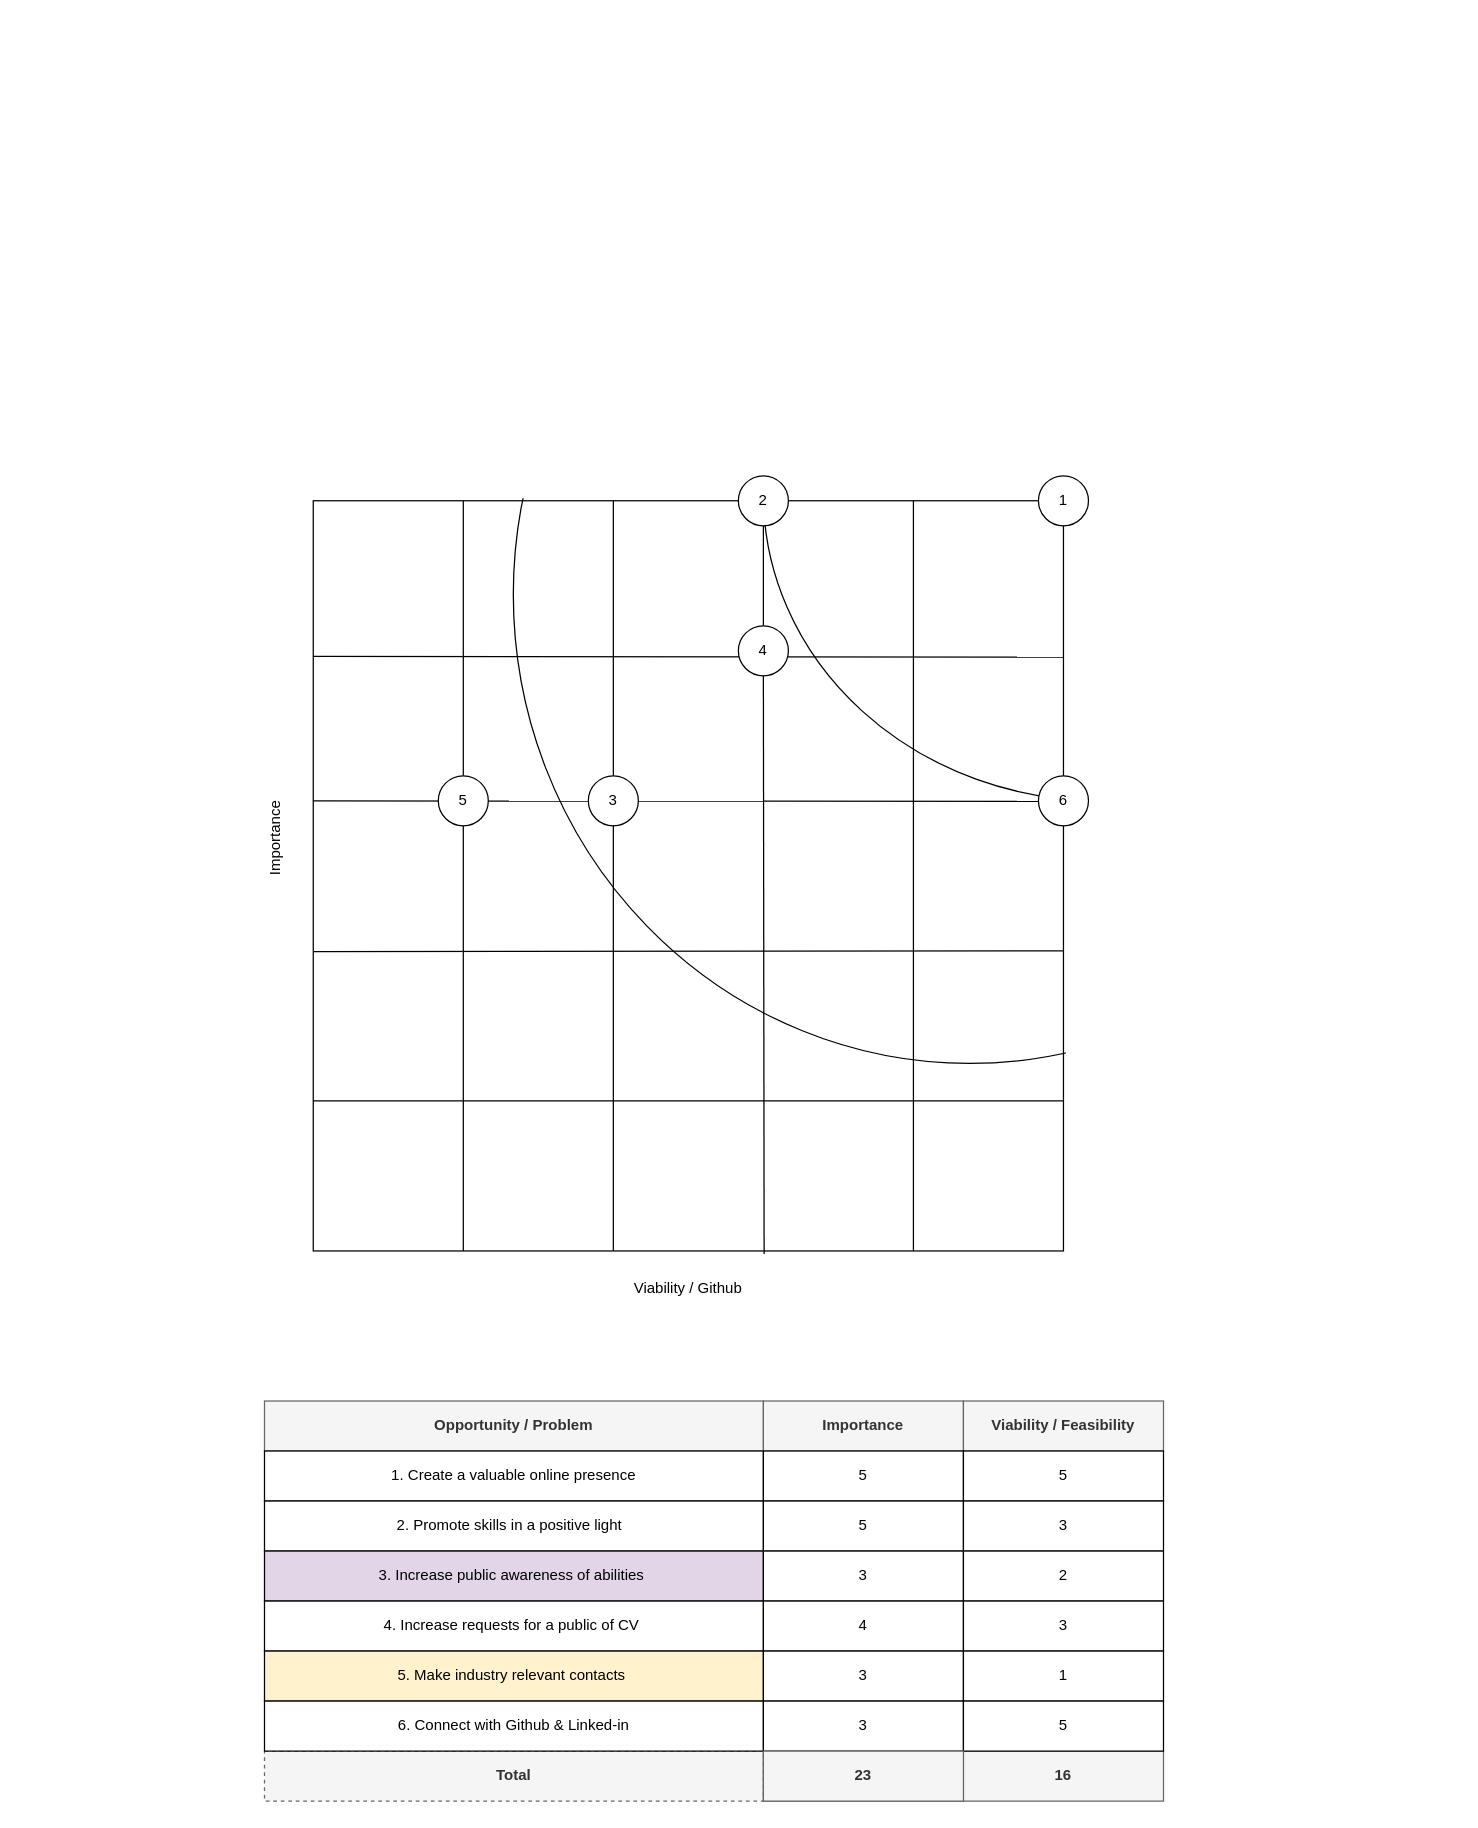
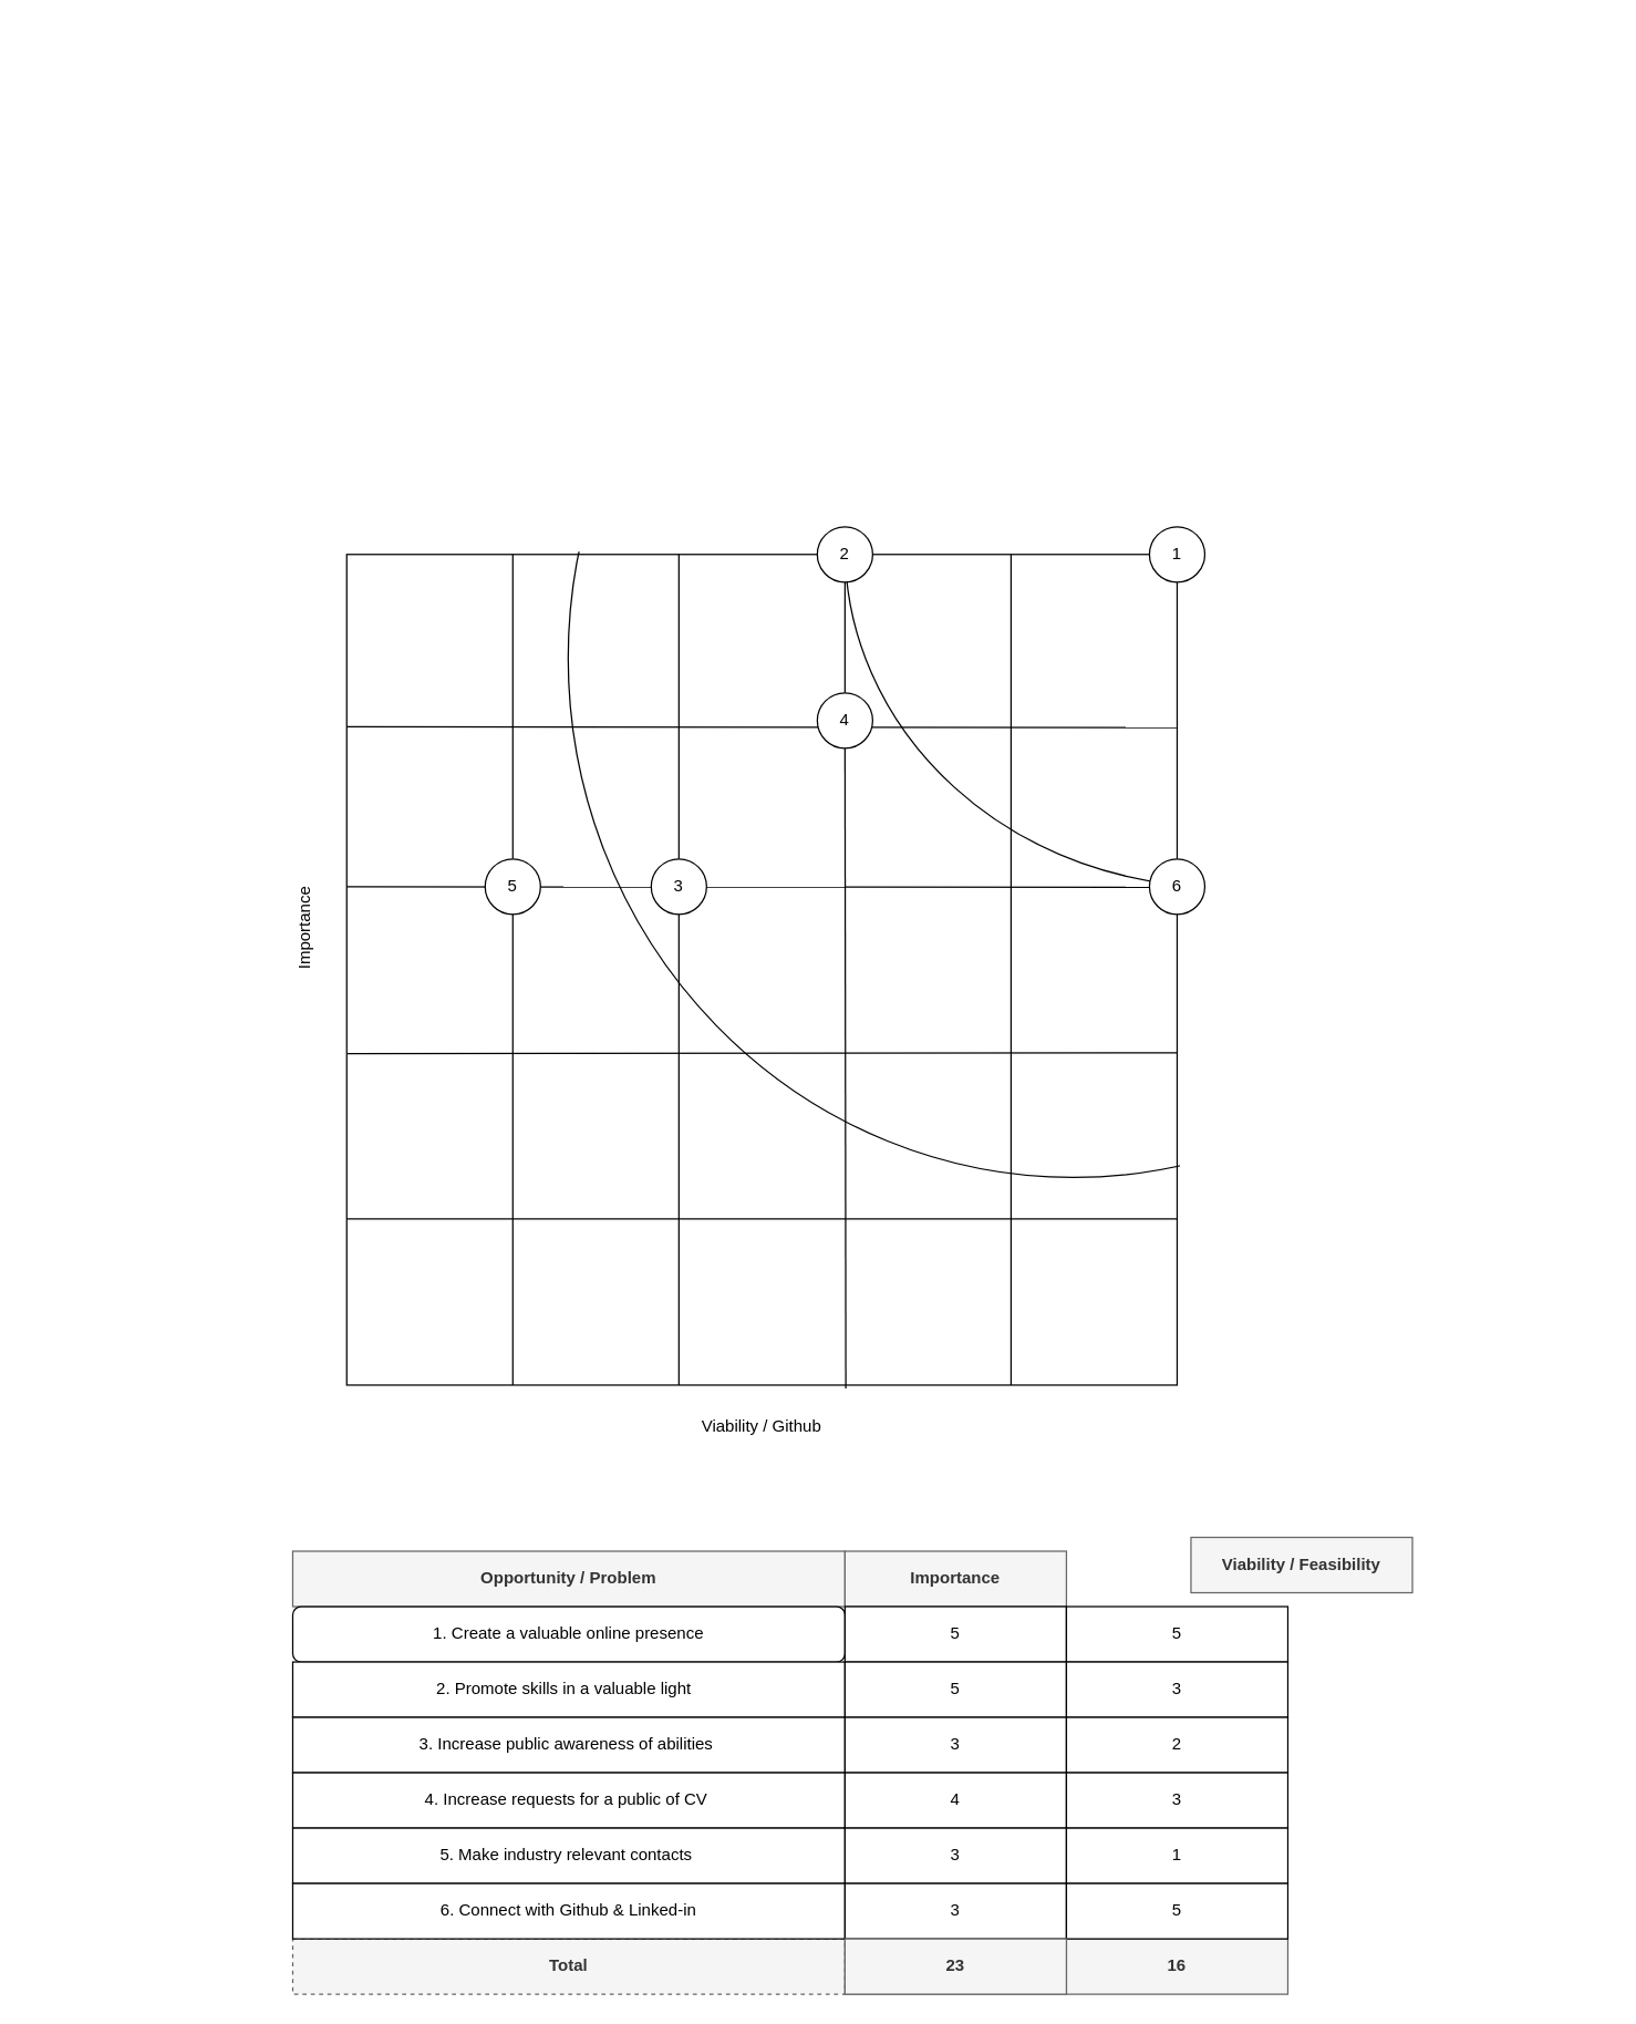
  <mxCell id="0" />
  <mxCell id="1" parent="0" />
  <mxCell id="2" value="" style="rounded=0;whiteSpace=wrap;html=1;" parent="1" vertex="1"><mxGeometry x="250" y="400" width="600" height="600" as="geometry" /></mxCell>
  <mxCell id="3" value="" style="ellipse;whiteSpace=wrap;html=1;fillColor=none;" parent="1" vertex="1"><mxGeometry x="410" y="100" width="730" height="750" as="geometry" /></mxCell>
  <mxCell id="4" value="" style="ellipse;whiteSpace=wrap;html=1;fillColor=none;" parent="1" vertex="1"><mxGeometry x="610" y="150" width="540" height="490" as="geometry" /></mxCell>
  <mxCell id="5" value="" style="rounded=0;whiteSpace=wrap;html=1;fillColor=#FFFFFF;strokeColor=none;" parent="1" vertex="1"><mxGeometry x="400" y="80" width="480" height="318" as="geometry" /></mxCell>
  <mxCell id="6" value="" style="rounded=0;whiteSpace=wrap;html=1;fillColor=#FFFFFF;strokeColor=none;" parent="1" vertex="1"><mxGeometry x="852" y="20" width="308" height="980" as="geometry" /></mxCell>
  <mxCell id="7" value="Viability / Github" style="text;html=1;strokeColor=none;fillColor=none;align=center;verticalAlign=middle;whiteSpace=wrap;rounded=0;" parent="1" vertex="1"><mxGeometry x="350" y="1020" width="400" height="20" as="geometry" /></mxCell>
  <mxCell id="8" value="Importance" style="text;html=1;strokeColor=none;fillColor=none;align=center;verticalAlign=middle;whiteSpace=wrap;rounded=0;rotation=-90;" parent="1" vertex="1"><mxGeometry x="20" y="660" width="400" height="20" as="geometry" /></mxCell>
  <mxCell id="9" value="&lt;b&gt;Opportunity / Problem&lt;/b&gt;" style="rounded=0;whiteSpace=wrap;html=1;fillColor=#f5f5f5;strokeColor=#666666;fontColor=#333333;" parent="1" vertex="1"><mxGeometry x="211" y="1120" width="399" height="40" as="geometry" /></mxCell>
- <mxCell id="10" value="1. Create a valuable online presence" style="rounded=0;whiteSpace=wrap;html=1;align=center;" parent="1" vertex="1"><mxGeometry x="211" y="1160" width="399" height="40" as="geometry" /></mxCell>
- <mxCell id="11" value="2. Promote skills in a positive light&amp;nbsp;&amp;nbsp;" style="rounded=0;whiteSpace=wrap;html=1;" parent="1" vertex="1"><mxGeometry x="211" y="1200" width="399" height="40" as="geometry" /></mxCell>
- <mxCell id="12" value="3. Increase public awareness of abilities&amp;nbsp;" style="rounded=0;whiteSpace=wrap;html=1;fillColor=#e1d5e7;" parent="1" vertex="1"><mxGeometry x="211" y="1240" width="399" height="40" as="geometry" /></mxCell>
+ <mxCell id="10" value="1. Create a valuable online presence" style="whiteSpace=wrap;html=1;align=center;rounded=1;" parent="1" vertex="1"><mxGeometry x="211" y="1160" width="399" height="40" as="geometry" /></mxCell>
+ <mxCell id="11" value="2. Promote skills in a valuable light&amp;nbsp;&amp;nbsp;" style="rounded=0;whiteSpace=wrap;html=1;" parent="1" vertex="1"><mxGeometry x="211" y="1200" width="399" height="40" as="geometry" /></mxCell>
+ <mxCell id="12" value="3. Increase public awareness of abilities&amp;nbsp;" style="rounded=0;whiteSpace=wrap;html=1;" parent="1" vertex="1"><mxGeometry x="211" y="1240" width="399" height="40" as="geometry" /></mxCell>
  <mxCell id="13" value="4. Increase requests for a public of CV&amp;nbsp;" style="rounded=0;whiteSpace=wrap;html=1;" parent="1" vertex="1"><mxGeometry x="211" y="1280" width="399" height="40" as="geometry" /></mxCell>
- <mxCell id="14" value="5. Make industry relevant contacts&amp;nbsp;" style="rounded=0;whiteSpace=wrap;html=1;fillColor=#fff2cc;" parent="1" vertex="1"><mxGeometry x="211" y="1320" width="399" height="40" as="geometry" /></mxCell>
+ <mxCell id="14" value="5. Make industry relevant contacts&amp;nbsp;" style="rounded=0;whiteSpace=wrap;html=1;" parent="1" vertex="1"><mxGeometry x="211" y="1320" width="399" height="40" as="geometry" /></mxCell>
  <mxCell id="15" value="Total" style="rounded=0;whiteSpace=wrap;html=1;fillColor=#f5f5f5;strokeColor=#666666;fontColor=#333333;fontStyle=1;dashed=1;" parent="1" vertex="1"><mxGeometry x="211" y="1400" width="399" height="40" as="geometry" /></mxCell>
  <mxCell id="16" value="&lt;b&gt;Importance&lt;/b&gt;" style="rounded=0;whiteSpace=wrap;html=1;fillColor=#f5f5f5;strokeColor=#666666;fontColor=#333333;" parent="1" vertex="1"><mxGeometry x="610" y="1120" width="160" height="40" as="geometry" /></mxCell>
- <mxCell id="17" value="&lt;b&gt;Viability / Feasibility&lt;/b&gt;" style="rounded=0;whiteSpace=wrap;html=1;fillColor=#f5f5f5;strokeColor=#666666;fontColor=#333333;" parent="1" vertex="1"><mxGeometry x="770" y="1120" width="160" height="40" as="geometry" /></mxCell>
+ <mxCell id="17" value="&lt;b&gt;Viability / Feasibility&lt;/b&gt;" style="rounded=0;whiteSpace=wrap;html=1;fillColor=#f5f5f5;strokeColor=#666666;fontColor=#333333;" parent="1" vertex="1"><mxGeometry x="860" y="1110" width="160" height="40" as="geometry" /></mxCell>
  <mxCell id="18" value="5" style="rounded=0;whiteSpace=wrap;html=1;" parent="1" vertex="1"><mxGeometry x="610" y="1160" width="160" height="40" as="geometry" /></mxCell>
  <mxCell id="19" value="5" style="rounded=0;whiteSpace=wrap;html=1;" parent="1" vertex="1"><mxGeometry x="770" y="1160" width="160" height="40" as="geometry" /></mxCell>
  <mxCell id="20" value="5" style="rounded=0;whiteSpace=wrap;html=1;" parent="1" vertex="1"><mxGeometry x="610" y="1200" width="160" height="40" as="geometry" /></mxCell>
  <mxCell id="21" value="3" style="rounded=0;whiteSpace=wrap;html=1;" parent="1" vertex="1"><mxGeometry x="770" y="1200" width="160" height="40" as="geometry" /></mxCell>
  <mxCell id="22" value="3" style="rounded=0;whiteSpace=wrap;html=1;" parent="1" vertex="1"><mxGeometry x="610" y="1240" width="160" height="40" as="geometry" /></mxCell>
  <mxCell id="23" value="2" style="rounded=0;whiteSpace=wrap;html=1;" parent="1" vertex="1"><mxGeometry x="770" y="1240" width="160" height="40" as="geometry" /></mxCell>
  <mxCell id="24" value="4" style="rounded=0;whiteSpace=wrap;html=1;" parent="1" vertex="1"><mxGeometry x="610" y="1280" width="160" height="40" as="geometry" /></mxCell>
  <mxCell id="25" value="3" style="rounded=0;whiteSpace=wrap;html=1;" parent="1" vertex="1"><mxGeometry x="770" y="1280" width="160" height="40" as="geometry" /></mxCell>
  <mxCell id="26" value="3" style="rounded=0;whiteSpace=wrap;html=1;" parent="1" vertex="1"><mxGeometry x="610" y="1320" width="160" height="40" as="geometry" /></mxCell>
  <mxCell id="27" value="1" style="rounded=0;whiteSpace=wrap;html=1;" parent="1" vertex="1"><mxGeometry x="770" y="1320" width="160" height="40" as="geometry" /></mxCell>
  <mxCell id="28" value="23" style="rounded=0;whiteSpace=wrap;html=1;fillColor=#f5f5f5;strokeColor=#666666;fontColor=#333333;" parent="1" vertex="1"><mxGeometry x="610" y="1400" width="160" height="40" as="geometry" /></mxCell>
  <mxCell id="29" value="16" style="rounded=0;whiteSpace=wrap;html=1;fillColor=#f5f5f5;strokeColor=#666666;fontColor=#333333;fontStyle=1" parent="1" vertex="1"><mxGeometry x="770" y="1400" width="160" height="40" as="geometry" /></mxCell>
  <mxCell id="30" value="1" style="ellipse;whiteSpace=wrap;html=1;" vertex="1" parent="1"><mxGeometry x="830" y="380" width="40" height="40" as="geometry" /></mxCell>
  <mxCell id="31" value="" style="endArrow=none;html=1;" edge="1" parent="1"><mxGeometry width="50" height="50" relative="1" as="geometry"><mxPoint x="250" y="524.5" as="sourcePoint" /><mxPoint x="850" y="525" as="targetPoint" /></mxGeometry></mxCell>
  <mxCell id="32" value="" style="endArrow=none;html=1;" edge="1" parent="1"><mxGeometry width="50" height="50" relative="1" as="geometry"><mxPoint x="250" y="880" as="sourcePoint" /><mxPoint x="850" y="880" as="targetPoint" /></mxGeometry></mxCell>
  <mxCell id="33" value="" style="endArrow=none;html=1;entryX=0.446;entryY=1.001;entryDx=0;entryDy=0;entryPerimeter=0;" edge="1" parent="1" target="4"><mxGeometry width="50" height="50" relative="1" as="geometry"><mxPoint x="250" y="640" as="sourcePoint" /><mxPoint x="933" y="640" as="targetPoint" /></mxGeometry></mxCell>
  <mxCell id="34" value="" style="endArrow=none;html=1;" edge="1" parent="1" source="41"><mxGeometry width="50" height="50" relative="1" as="geometry"><mxPoint x="370" y="1000" as="sourcePoint" /><mxPoint x="370" y="400" as="targetPoint" /></mxGeometry></mxCell>
  <mxCell id="35" value="" style="endArrow=none;html=1;" edge="1" parent="1" source="39"><mxGeometry width="50" height="50" relative="1" as="geometry"><mxPoint x="490" y="1000" as="sourcePoint" /><mxPoint x="490" y="400" as="targetPoint" /></mxGeometry></mxCell>
  <mxCell id="36" value="" style="endArrow=none;html=1;" edge="1" parent="1"><mxGeometry width="50" height="50" relative="1" as="geometry"><mxPoint x="610" y="400" as="sourcePoint" /><mxPoint x="610" y="400" as="targetPoint" /></mxGeometry></mxCell>
  <mxCell id="37" value="" style="endArrow=none;html=1;" edge="1" parent="1"><mxGeometry width="50" height="50" relative="1" as="geometry"><mxPoint x="730" y="400" as="sourcePoint" /><mxPoint x="730" y="400" as="targetPoint" /></mxGeometry></mxCell>
  <mxCell id="38" value="" style="endArrow=none;html=1;" edge="1" parent="1"><mxGeometry width="50" height="50" relative="1" as="geometry"><mxPoint x="730" y="1000" as="sourcePoint" /><mxPoint x="730" y="400" as="targetPoint" /></mxGeometry></mxCell>
  <mxCell id="39" value="3" style="ellipse;whiteSpace=wrap;html=1;" vertex="1" parent="1"><mxGeometry x="470" y="620" width="40" height="40" as="geometry" /></mxCell>
  <mxCell id="40" value="" style="endArrow=none;html=1;" edge="1" parent="1" target="39"><mxGeometry width="50" height="50" relative="1" as="geometry"><mxPoint x="490" y="1000" as="sourcePoint" /><mxPoint x="490" y="400" as="targetPoint" /></mxGeometry></mxCell>
  <mxCell id="41" value="5" style="ellipse;whiteSpace=wrap;html=1;" vertex="1" parent="1"><mxGeometry x="350" y="620" width="40" height="40" as="geometry" /></mxCell>
  <mxCell id="42" value="" style="endArrow=none;html=1;" edge="1" parent="1" target="41"><mxGeometry width="50" height="50" relative="1" as="geometry"><mxPoint x="370" y="1000" as="sourcePoint" /><mxPoint x="370" y="400" as="targetPoint" /></mxGeometry></mxCell>
  <mxCell id="43" value="6. Connect with Github &amp;amp; Linked-in" style="rounded=0;whiteSpace=wrap;html=1;" vertex="1" parent="1"><mxGeometry x="211" y="1360" width="399" height="40" as="geometry" /></mxCell>
  <mxCell id="44" value="3" style="rounded=0;whiteSpace=wrap;html=1;" vertex="1" parent="1"><mxGeometry x="610" y="1360" width="160" height="40" as="geometry" /></mxCell>
  <mxCell id="45" value="5" style="rounded=0;whiteSpace=wrap;html=1;" vertex="1" parent="1"><mxGeometry x="770" y="1360" width="160" height="40" as="geometry" /></mxCell>
  <mxCell id="46" value="" style="endArrow=none;html=1;" edge="1" parent="1" source="48"><mxGeometry width="50" height="50" relative="1" as="geometry"><mxPoint x="610" y="620" as="sourcePoint" /><mxPoint x="610" y="420" as="targetPoint" /></mxGeometry></mxCell>
  <mxCell id="47" value="" style="endArrow=none;html=1;exitX=0.001;exitY=0.601;exitDx=0;exitDy=0;exitPerimeter=0;" edge="1" parent="1" source="2"><mxGeometry width="50" height="50" relative="1" as="geometry"><mxPoint x="510" y="760" as="sourcePoint" /><mxPoint x="850" y="760" as="targetPoint" /></mxGeometry></mxCell>
  <mxCell id="48" value="4" style="ellipse;whiteSpace=wrap;html=1;" vertex="1" parent="1"><mxGeometry x="590" y="500" width="40" height="40" as="geometry" /></mxCell>
  <mxCell id="49" value="" style="endArrow=none;html=1;exitX=0.601;exitY=1.004;exitDx=0;exitDy=0;exitPerimeter=0;" edge="1" parent="1" source="2" target="48"><mxGeometry width="50" height="50" relative="1" as="geometry"><mxPoint x="610" y="620" as="sourcePoint" /><mxPoint x="610" y="420" as="targetPoint" /></mxGeometry></mxCell>
  <mxCell id="50" value="2" style="ellipse;whiteSpace=wrap;html=1;" vertex="1" parent="1"><mxGeometry x="590" y="380" width="40" height="40" as="geometry" /></mxCell>
  <mxCell id="51" value="6" style="ellipse;whiteSpace=wrap;html=1;" vertex="1" parent="1"><mxGeometry x="830" y="620" width="40" height="40" as="geometry" /></mxCell>
  <mxCell id="52" value="23" style="rounded=0;whiteSpace=wrap;html=1;fillColor=#f5f5f5;strokeColor=#666666;fontColor=#333333;fontStyle=1" vertex="1" parent="1"><mxGeometry x="610" y="1400" width="160" height="40" as="geometry" /></mxCell>
